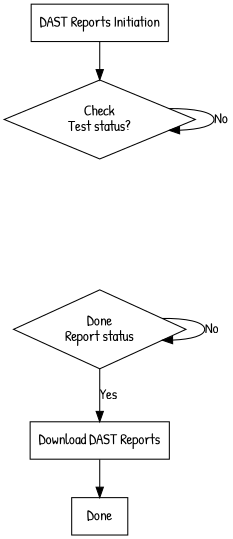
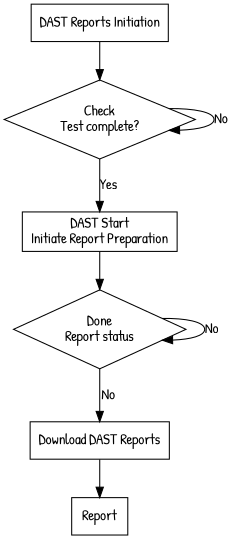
  digraph {
    fontname="Patrick Hand"
    rankdir=TB
    node [fontname="Patrick Hand" shape=box]
    edge [fontname="Patrick Hand"]
    n1 [label="DAST Reports Initiation"]
-   n2 [label="Check\nTest status?" shape=diamond]
+   n2 [label="Check\nTest complete?" shape=diamond]
+   n3 [label="DAST Start\nInitiate Report Preparation"]
    n4 [label="Done\nReport status" shape=diamond]
    n5 [label="Download DAST Reports"]
-   n6 [label=Done]
+   n6 [label=Report]
    n1 -> n2
    n2 -> n2 [label=No]
+   n2 -> n3 [label=Yes]
+   n3 -> n4
    n4 -> n4 [label=No]
-   n4 -> n5 [label=Yes]
+   n4 -> n5 [label=No]
    n5 -> n6
  }
